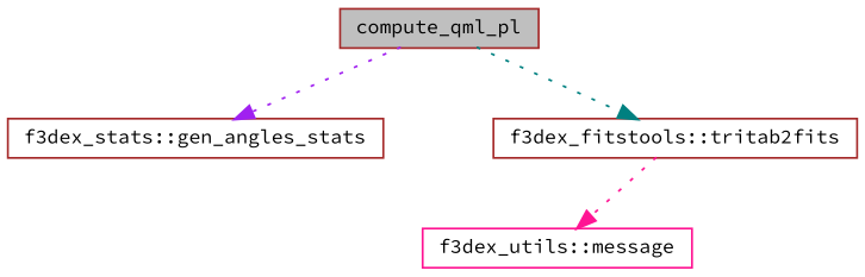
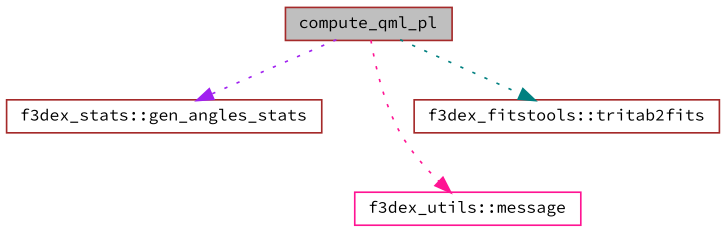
  digraph {
    fontname="Source Code Pro"
    rankdir=TB
    node [color=brown fillcolor=white fontname="Source Code Pro" fontsize=10 shape=record style=filled]
    edge [fontname="Source Code Pro" fontsize=10 labelfontname=Helvetica labelfontsize=10 style=dotted]
    n1 [fillcolor=grey75 fontcolor=black height=0.2 label=compute_qml_pl width=0.4]
    n2 [height=0.2 label="f3dex_stats::gen_angles_stats" width=0.4]
    n3 [color=deeppink height=0.2 label="f3dex_utils::message" width=0.4]
    n4 [height=0.2 label="f3dex_fitstools::tritab2fits" width=0.4]
    n1 -> n2 [color=purple]
-   n4 -> n3 [color=deeppink]
+   n1 -> n3 [color=deeppink]
    n1 -> n4 [color=teal]
  }
